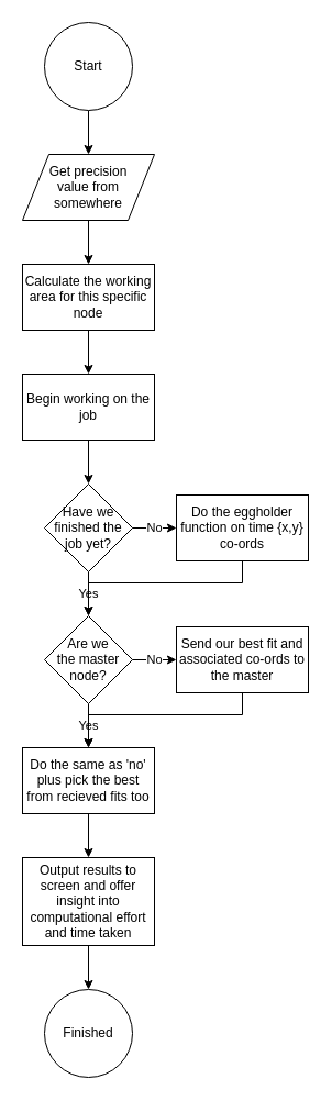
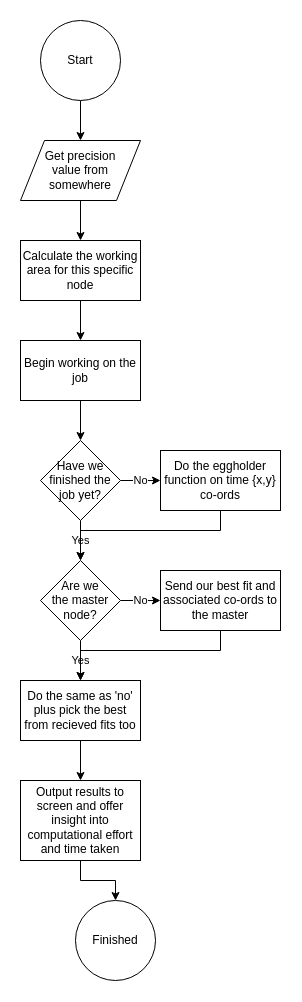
  <mxCell id="0" />
  <mxCell id="1" parent="0" />
  <mxCell id="2" style="edgeStyle=orthogonalEdgeStyle;rounded=0;orthogonalLoop=1;jettySize=auto;html=1;" parent="1" source="3" target="5" edge="1"><mxGeometry relative="1" as="geometry" /></mxCell>
  <mxCell id="3" value="Start" style="ellipse;whiteSpace=wrap;html=1;aspect=fixed;" parent="1" vertex="1"><mxGeometry x="40" width="80" height="80" as="geometry" y="20" /></mxCell>
  <mxCell id="4" style="edgeStyle=orthogonalEdgeStyle;rounded=0;orthogonalLoop=1;jettySize=auto;html=1;" parent="1" source="5" target="7" edge="1"><mxGeometry relative="1" as="geometry" /></mxCell>
  <mxCell id="5" value="&lt;div&gt;Get precision&lt;/div&gt;&lt;div&gt;value from&lt;/div&gt;&lt;div&gt;somewhere&lt;/div&gt;" style="shape=parallelogram;perimeter=parallelogramPerimeter;whiteSpace=wrap;html=1;" parent="1" vertex="1"><mxGeometry x="20" y="140" width="120" height="60" as="geometry" /></mxCell>
  <mxCell id="6" style="edgeStyle=orthogonalEdgeStyle;rounded=0;orthogonalLoop=1;jettySize=auto;html=1;" parent="1" source="7" target="24" edge="1"><mxGeometry relative="1" as="geometry" /></mxCell>
  <mxCell id="7" value="Calculate the working area for this specific node" style="rounded=0;whiteSpace=wrap;html=1;" parent="1" vertex="1"><mxGeometry x="20" y="240" width="120" height="60" as="geometry" /></mxCell>
  <mxCell id="8" value="Yes" style="edgeStyle=orthogonalEdgeStyle;rounded=0;orthogonalLoop=1;jettySize=auto;html=1;" parent="1" source="10" target="15" edge="1"><mxGeometry relative="1" as="geometry" /></mxCell>
  <mxCell id="9" value="No" style="edgeStyle=orthogonalEdgeStyle;rounded=0;orthogonalLoop=1;jettySize=auto;html=1;" parent="1" source="10" target="12" edge="1"><mxGeometry relative="1" as="geometry" /></mxCell>
  <mxCell id="10" value="&lt;div&gt;Have we finished the job yet?&lt;/div&gt;" style="rhombus;whiteSpace=wrap;html=1;" parent="1" vertex="1"><mxGeometry x="40" y="440" width="80" height="80" as="geometry" /></mxCell>
  <mxCell id="11" style="edgeStyle=orthogonalEdgeStyle;rounded=0;orthogonalLoop=1;jettySize=auto;html=1;entryX=0.5;entryY=0;entryDx=0;entryDy=0;" parent="1" source="12" target="15" edge="1"><mxGeometry relative="1" as="geometry"><Array as="points"><mxPoint x="220" y="530" /><mxPoint x="80" y="530" /></Array></mxGeometry></mxCell>
  <mxCell id="12" value="Do the eggholder function on time {x,y} co-ords" style="rounded=0;whiteSpace=wrap;html=1;" parent="1" vertex="1"><mxGeometry x="160" y="450" width="120" height="60" as="geometry" /></mxCell>
  <mxCell id="13" value="Yes" style="edgeStyle=orthogonalEdgeStyle;rounded=0;orthogonalLoop=1;jettySize=auto;html=1;" parent="1" source="15" target="19" edge="1"><mxGeometry relative="1" as="geometry" /></mxCell>
  <mxCell id="14" value="No" style="edgeStyle=orthogonalEdgeStyle;rounded=0;orthogonalLoop=1;jettySize=auto;html=1;" parent="1" source="15" target="17" edge="1"><mxGeometry relative="1" as="geometry" /></mxCell>
  <mxCell id="15" value="&lt;div&gt;Are we&lt;/div&gt;&lt;div&gt;the master&lt;/div&gt;&lt;div&gt;node?&lt;/div&gt;" style="rhombus;whiteSpace=wrap;html=1;" parent="1" vertex="1"><mxGeometry x="40" y="560" width="80" height="80" as="geometry" /></mxCell>
  <mxCell id="16" style="edgeStyle=orthogonalEdgeStyle;rounded=0;orthogonalLoop=1;jettySize=auto;html=1;" parent="1" source="17" target="19" edge="1"><mxGeometry relative="1" as="geometry"><Array as="points"><mxPoint x="220" y="650" /><mxPoint x="80" y="650" /></Array></mxGeometry></mxCell>
  <mxCell id="17" value="Send our best fit and associated co-ords to the master" style="rounded=0;whiteSpace=wrap;html=1;" parent="1" vertex="1"><mxGeometry x="160" y="570" width="120" height="60" as="geometry" /></mxCell>
  <mxCell id="18" style="edgeStyle=orthogonalEdgeStyle;rounded=0;orthogonalLoop=1;jettySize=auto;html=1;" parent="1" source="19" target="21" edge="1"><mxGeometry relative="1" as="geometry" /></mxCell>
  <mxCell id="19" value="Do the same as 'no' plus pick the best from recieved fits too" style="rounded=0;whiteSpace=wrap;html=1;" parent="1" vertex="1"><mxGeometry x="20" y="680" width="120" height="60" as="geometry" /></mxCell>
  <mxCell id="20" style="edgeStyle=orthogonalEdgeStyle;rounded=0;orthogonalLoop=1;jettySize=auto;html=1;" parent="1" source="21" target="22" edge="1"><mxGeometry relative="1" as="geometry" /></mxCell>
  <mxCell id="21" value="&lt;div&gt;Output results to screen and offer insight into computational effort and time taken&lt;/div&gt;" style="rounded=0;whiteSpace=wrap;html=1;" parent="1" vertex="1"><mxGeometry x="20" y="780" width="120" height="80" as="geometry" /></mxCell>
- <mxCell id="22" value="Finished" style="ellipse;whiteSpace=wrap;html=1;aspect=fixed;" parent="1" vertex="1"><mxGeometry x="40" y="900" width="80" height="80" as="geometry" /></mxCell>
+ <mxCell id="22" value="Finished" style="ellipse;whiteSpace=wrap;html=1;aspect=fixed;" parent="1" vertex="1"><mxGeometry x="75" y="900" width="80" height="80" as="geometry" /></mxCell>
  <mxCell id="23" style="edgeStyle=orthogonalEdgeStyle;rounded=0;orthogonalLoop=1;jettySize=auto;html=1;" parent="1" source="24" target="10" edge="1"><mxGeometry relative="1" as="geometry" /></mxCell>
  <mxCell id="24" value="Begin working on the job" style="rounded=0;whiteSpace=wrap;html=1;" parent="1" vertex="1"><mxGeometry x="20" y="340" width="120" height="60" as="geometry" /></mxCell>
